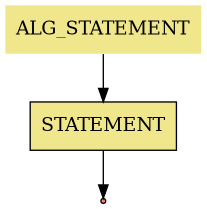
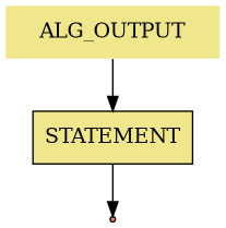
  digraph {
    node [style=filled fillcolor=khaki]
-   n1 [label=ALG_STATEMENT shape=plaintext]
+   n1 [label=ALG_OUTPUT shape=plaintext]
    n2 [label=STATEMENT shape=box]
    end [shape=point fillcolor=salmon]
    n1 -> n2
    n2 -> end
  }
